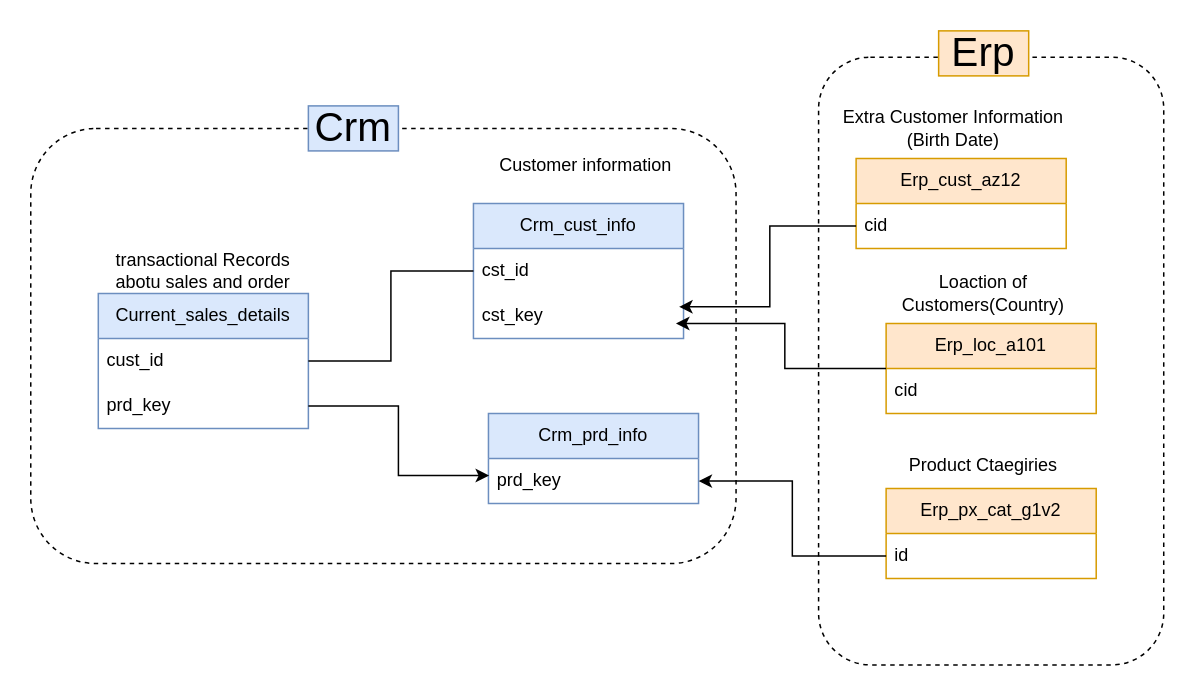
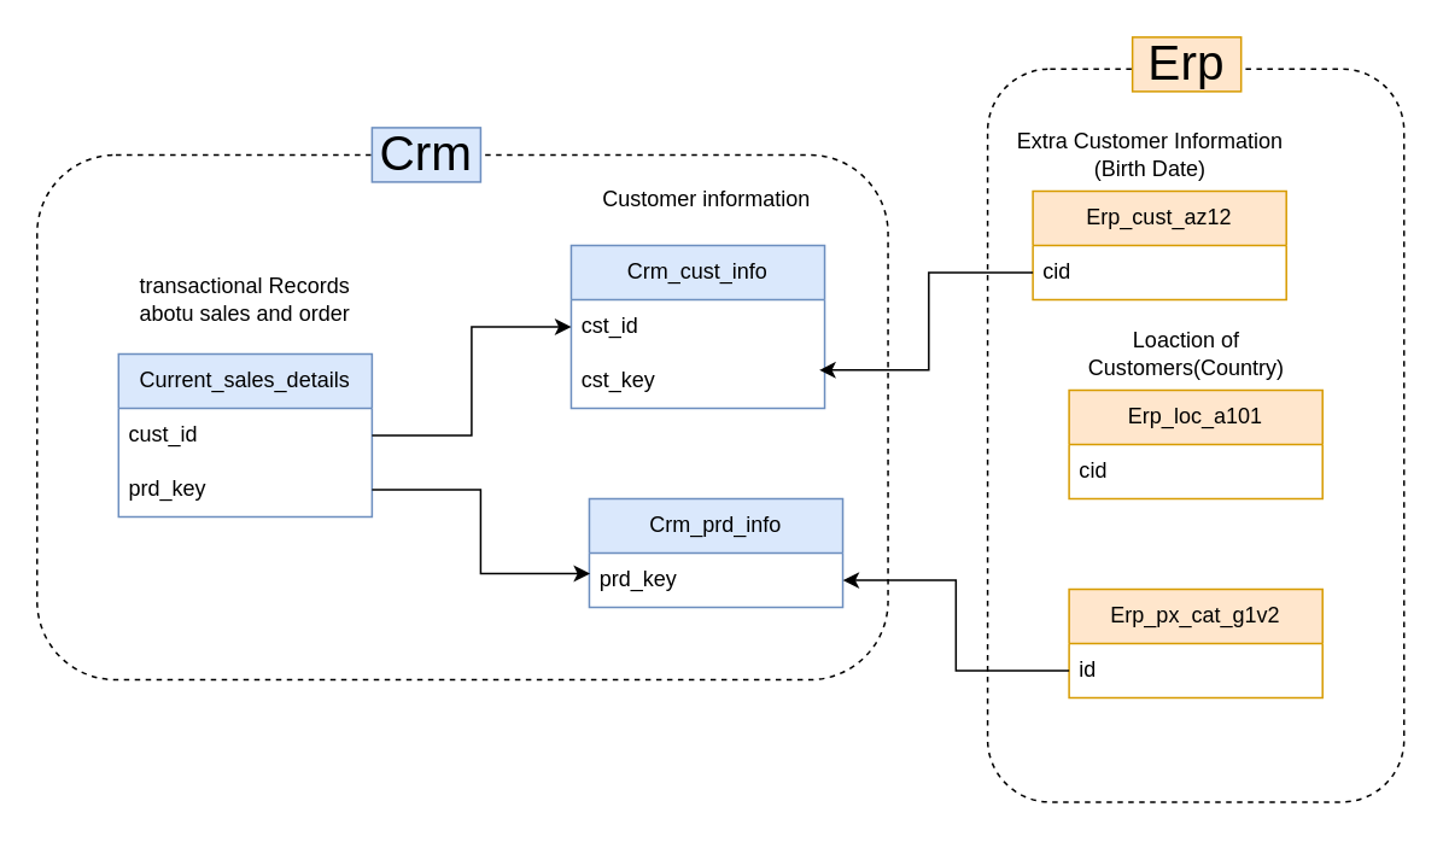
  <mxCell id="0" />
  <mxCell id="1" parent="0" />
  <mxCell id="2" value="Crm_cust_info" style="swimlane;fontStyle=0;childLayout=stackLayout;horizontal=1;startSize=30;horizontalStack=0;resizeParent=1;resizeParentMax=0;resizeLast=0;collapsible=1;marginBottom=0;whiteSpace=wrap;html=1;fillColor=#dae8fc;strokeColor=#6c8ebf;" vertex="1" parent="1"><mxGeometry x="315" y="135" width="140" height="90" as="geometry" /></mxCell>
  <mxCell id="3" value="cst_id" style="text;strokeColor=none;fillColor=none;align=left;verticalAlign=middle;spacingLeft=4;spacingRight=4;overflow=hidden;points=[[0,0.5],[1,0.5]];portConstraint=eastwest;rotatable=0;whiteSpace=wrap;html=1;" vertex="1" parent="2"><mxGeometry y="30" width="140" height="30" as="geometry" /></mxCell>
  <mxCell id="4" value="cst_key" style="text;strokeColor=none;fillColor=none;align=left;verticalAlign=middle;spacingLeft=4;spacingRight=4;overflow=hidden;points=[[0,0.5],[1,0.5]];portConstraint=eastwest;rotatable=0;whiteSpace=wrap;html=1;" vertex="1" parent="2"><mxGeometry y="60" width="140" height="30" as="geometry" /></mxCell>
  <mxCell id="5" value="Customer information" style="text;html=1;align=center;verticalAlign=middle;whiteSpace=wrap;rounded=0;" vertex="1" parent="1"><mxGeometry x="315" y="95" width="150" height="30" as="geometry" /></mxCell>
  <mxCell id="6" value="Crm_prd_info" style="swimlane;fontStyle=0;childLayout=stackLayout;horizontal=1;startSize=30;horizontalStack=0;resizeParent=1;resizeParentMax=0;resizeLast=0;collapsible=1;marginBottom=0;whiteSpace=wrap;html=1;fillColor=#dae8fc;strokeColor=#6c8ebf;" vertex="1" parent="1"><mxGeometry x="325" y="275" width="140" height="60" as="geometry" /></mxCell>
  <mxCell id="7" value="prd_key" style="text;strokeColor=none;fillColor=none;align=left;verticalAlign=middle;spacingLeft=4;spacingRight=4;overflow=hidden;points=[[0,0.5],[1,0.5]];portConstraint=eastwest;rotatable=0;whiteSpace=wrap;html=1;" vertex="1" parent="6"><mxGeometry y="30" width="140" height="30" as="geometry" /></mxCell>
  <mxCell id="8" value="Current_sales_details" style="swimlane;fontStyle=0;childLayout=stackLayout;horizontal=1;startSize=30;horizontalStack=0;resizeParent=1;resizeParentMax=0;resizeLast=0;collapsible=1;marginBottom=0;whiteSpace=wrap;html=1;fillColor=#dae8fc;strokeColor=#6c8ebf;" vertex="1" parent="1"><mxGeometry x="65" y="195" width="140" height="90" as="geometry" /></mxCell>
  <mxCell id="9" value="cust_id" style="text;strokeColor=none;fillColor=none;align=left;verticalAlign=middle;spacingLeft=4;spacingRight=4;overflow=hidden;points=[[0,0.5],[1,0.5]];portConstraint=eastwest;rotatable=0;whiteSpace=wrap;html=1;" vertex="1" parent="8"><mxGeometry y="30" width="140" height="30" as="geometry" /></mxCell>
  <mxCell id="10" value="prd_key" style="text;strokeColor=none;fillColor=none;align=left;verticalAlign=middle;spacingLeft=4;spacingRight=4;overflow=hidden;points=[[0,0.5],[1,0.5]];portConstraint=eastwest;rotatable=0;whiteSpace=wrap;html=1;" vertex="1" parent="8"><mxGeometry y="60" width="140" height="30" as="geometry" /></mxCell>
- <mxCell id="11" value="transactional Records abotu sales and order" style="text;html=1;align=center;verticalAlign=middle;whiteSpace=wrap;rounded=0;" vertex="1" parent="1"><mxGeometry x="60" y="165" width="150" height="30" as="geometry" /></mxCell>
- <mxCell id="12" style="edgeStyle=orthogonalEdgeStyle;rounded=0;orthogonalLoop=1;jettySize=auto;html=1;entryX=0;entryY=0.5;entryDx=0;entryDy=0;endArrow=none;" edge="1" parent="1" source="9" target="3"><mxGeometry relative="1" as="geometry" /></mxCell>
+ <mxCell id="11" value="transactional Records abotu sales and order" style="text;html=1;align=center;verticalAlign=middle;whiteSpace=wrap;rounded=0;" vertex="1" parent="1"><mxGeometry x="60" y="150" width="150" height="30" as="geometry" /></mxCell>
+ <mxCell id="12" style="edgeStyle=orthogonalEdgeStyle;rounded=0;orthogonalLoop=1;jettySize=auto;html=1;entryX=0;entryY=0.5;entryDx=0;entryDy=0;" edge="1" parent="1" source="9" target="3"><mxGeometry relative="1" as="geometry" /></mxCell>
  <mxCell id="13" style="edgeStyle=orthogonalEdgeStyle;rounded=0;orthogonalLoop=1;jettySize=auto;html=1;entryX=0.003;entryY=0.378;entryDx=0;entryDy=0;entryPerimeter=0;" edge="1" parent="1" source="10" target="7"><mxGeometry relative="1" as="geometry" /></mxCell>
  <mxCell id="14" value="Erp_cust_az12" style="swimlane;fontStyle=0;childLayout=stackLayout;horizontal=1;startSize=30;horizontalStack=0;resizeParent=1;resizeParentMax=0;resizeLast=0;collapsible=1;marginBottom=0;whiteSpace=wrap;html=1;fillColor=#ffe6cc;strokeColor=#d79b00;" vertex="1" parent="1"><mxGeometry x="570" y="105" width="140" height="60" as="geometry" /></mxCell>
  <mxCell id="15" value="cid" style="text;strokeColor=none;fillColor=none;align=left;verticalAlign=middle;spacingLeft=4;spacingRight=4;overflow=hidden;points=[[0,0.5],[1,0.5]];portConstraint=eastwest;rotatable=0;whiteSpace=wrap;html=1;" vertex="1" parent="14"><mxGeometry y="30" width="140" height="30" as="geometry" /></mxCell>
  <mxCell id="16" value="Extra Customer Information (Birth Date)" style="text;html=1;align=center;verticalAlign=middle;whiteSpace=wrap;rounded=0;" vertex="1" parent="1"><mxGeometry x="560" y="70" width="150" height="30" as="geometry" /></mxCell>
  <mxCell id="17" value="Erp_loc_a101" style="swimlane;fontStyle=0;childLayout=stackLayout;horizontal=1;startSize=30;horizontalStack=0;resizeParent=1;resizeParentMax=0;resizeLast=0;collapsible=1;marginBottom=0;whiteSpace=wrap;html=1;fillColor=#ffe6cc;strokeColor=#d79b00;" vertex="1" parent="1"><mxGeometry x="590" y="215" width="140" height="60" as="geometry" /></mxCell>
  <mxCell id="18" value="cid" style="text;strokeColor=none;fillColor=none;align=left;verticalAlign=middle;spacingLeft=4;spacingRight=4;overflow=hidden;points=[[0,0.5],[1,0.5]];portConstraint=eastwest;rotatable=0;whiteSpace=wrap;html=1;" vertex="1" parent="17"><mxGeometry y="30" width="140" height="30" as="geometry" /></mxCell>
  <mxCell id="19" value="Loaction of Customers(Country)" style="text;html=1;align=center;verticalAlign=middle;whiteSpace=wrap;rounded=0;" vertex="1" parent="1"><mxGeometry x="580" y="180" width="150" height="30" as="geometry" /></mxCell>
- <mxCell id="20" style="edgeStyle=orthogonalEdgeStyle;rounded=0;orthogonalLoop=1;jettySize=auto;html=1;entryX=0.964;entryY=0.667;entryDx=0;entryDy=0;entryPerimeter=0;" edge="1" parent="1" source="17" target="4"><mxGeometry relative="1" as="geometry" /></mxCell>
  <mxCell id="21" style="edgeStyle=orthogonalEdgeStyle;rounded=0;orthogonalLoop=1;jettySize=auto;html=1;entryX=0.979;entryY=0.296;entryDx=0;entryDy=0;entryPerimeter=0;" edge="1" parent="1" source="15" target="4"><mxGeometry relative="1" as="geometry" /></mxCell>
  <mxCell id="22" value="Erp_px_cat_g1v2" style="swimlane;fontStyle=0;childLayout=stackLayout;horizontal=1;startSize=30;horizontalStack=0;resizeParent=1;resizeParentMax=0;resizeLast=0;collapsible=1;marginBottom=0;whiteSpace=wrap;html=1;fillColor=#ffe6cc;strokeColor=#d79b00;" vertex="1" parent="1"><mxGeometry x="590" y="325" width="140" height="60" as="geometry" /></mxCell>
  <mxCell id="23" value="id" style="text;strokeColor=none;fillColor=none;align=left;verticalAlign=middle;spacingLeft=4;spacingRight=4;overflow=hidden;points=[[0,0.5],[1,0.5]];portConstraint=eastwest;rotatable=0;whiteSpace=wrap;html=1;" vertex="1" parent="22"><mxGeometry y="30" width="140" height="30" as="geometry" /></mxCell>
- <mxCell id="24" value="Product Ctaegiries" style="text;html=1;align=center;verticalAlign=middle;whiteSpace=wrap;rounded=0;" vertex="1" parent="1"><mxGeometry x="580" y="295" width="150" height="30" as="geometry" /></mxCell>
  <mxCell id="25" style="edgeStyle=orthogonalEdgeStyle;rounded=0;orthogonalLoop=1;jettySize=auto;html=1;entryX=1;entryY=0.5;entryDx=0;entryDy=0;" edge="1" parent="1" source="23" target="7"><mxGeometry relative="1" as="geometry" /></mxCell>
  <mxCell id="26" value="" style="rounded=1;whiteSpace=wrap;html=1;fillColor=none;dashed=1;" vertex="1" parent="1"><mxGeometry x="20" y="85" width="470" height="290" as="geometry" /></mxCell>
  <mxCell id="27" value="&lt;font style=&quot;font-size: 27px;&quot;&gt;Crm&lt;/font&gt;" style="text;html=1;align=center;verticalAlign=middle;whiteSpace=wrap;rounded=0;fillColor=#dae8fc;strokeColor=#6c8ebf;" vertex="1" parent="1"><mxGeometry x="205" y="70" width="60" height="30" as="geometry" /></mxCell>
  <mxCell id="28" value="" style="rounded=1;whiteSpace=wrap;html=1;fillColor=none;dashed=1;" vertex="1" parent="1"><mxGeometry x="545" y="37.5" width="230" height="405" as="geometry" /></mxCell>
  <mxCell id="29" value="&lt;span style=&quot;font-size: 27px;&quot;&gt;Erp&lt;/span&gt;" style="text;html=1;align=center;verticalAlign=middle;whiteSpace=wrap;rounded=0;fillColor=#ffe6cc;strokeColor=#d79b00;" vertex="1" parent="1"><mxGeometry x="625" y="20" width="60" height="30" as="geometry" /></mxCell>
